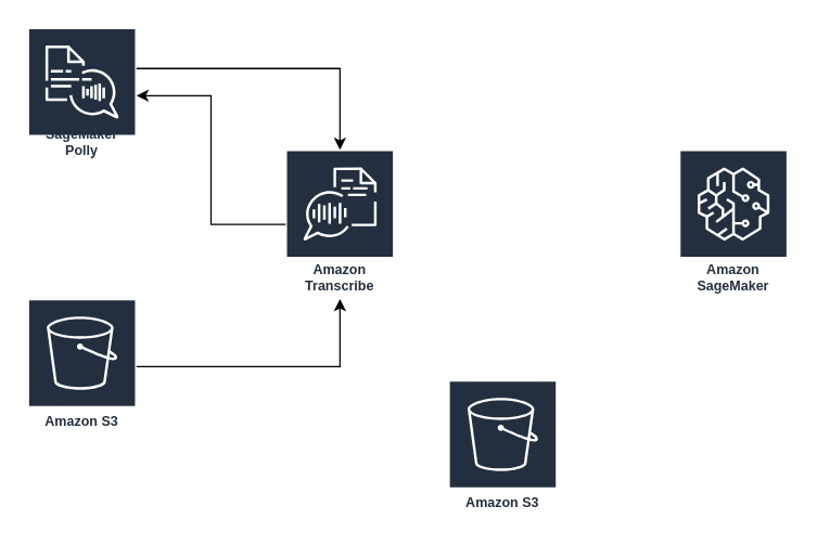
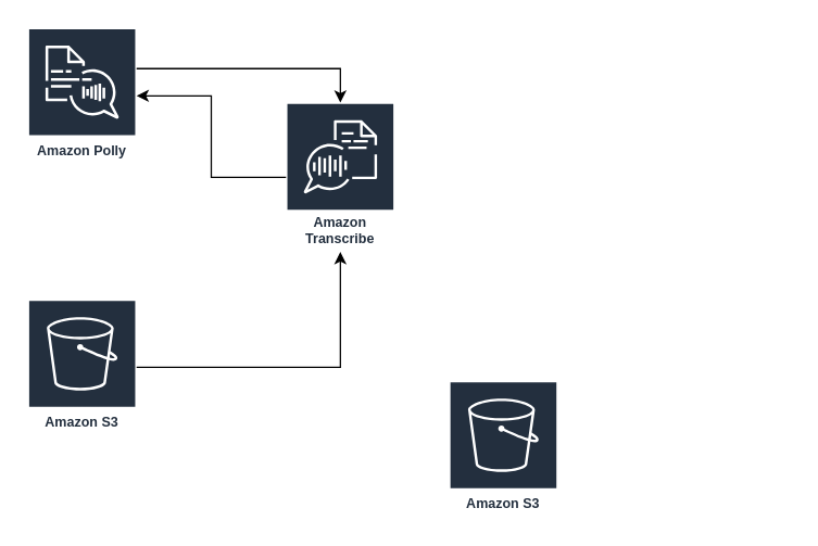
  <mxCell id="0" />
  <mxCell id="1" parent="0" />
- <mxCell id="2" value="Amazon SageMaker" style="sketch=0;outlineConnect=0;fontColor=#232F3E;gradientColor=none;strokeColor=#ffffff;fillColor=#232F3E;dashed=0;verticalLabelPosition=middle;verticalAlign=bottom;align=center;html=1;whiteSpace=wrap;fontSize=10;fontStyle=1;spacing=3;shape=mxgraph.aws4.productIcon;prIcon=mxgraph.aws4.sagemaker;" vertex="1" parent="1"><mxGeometry x="500" y="110" width="80" height="110" as="geometry" /></mxCell>
- <mxCell id="3" value="Amazon Transcribe" style="sketch=0;outlineConnect=0;fontColor=#232F3E;gradientColor=none;strokeColor=#ffffff;fillColor=#232F3E;dashed=0;verticalLabelPosition=middle;verticalAlign=bottom;align=center;html=1;whiteSpace=wrap;fontSize=10;fontStyle=1;spacing=3;shape=mxgraph.aws4.productIcon;prIcon=mxgraph.aws4.transcribe;" vertex="1" parent="1"><mxGeometry x="210" y="110" width="80" height="110" as="geometry" /></mxCell>
+ <mxCell id="3" value="Amazon Transcribe" style="sketch=0;outlineConnect=0;fontColor=#232F3E;gradientColor=none;strokeColor=#ffffff;fillColor=#232F3E;dashed=0;verticalLabelPosition=middle;verticalAlign=bottom;align=center;html=1;whiteSpace=wrap;fontSize=10;fontStyle=1;spacing=3;shape=mxgraph.aws4.productIcon;prIcon=mxgraph.aws4.transcribe;" vertex="1" parent="1"><mxGeometry x="210" y="75" width="80" height="110" as="geometry" /></mxCell>
  <mxCell id="4" value="Amazon S3" style="sketch=0;outlineConnect=0;fontColor=#232F3E;gradientColor=none;strokeColor=#ffffff;fillColor=#232F3E;dashed=0;verticalLabelPosition=middle;verticalAlign=bottom;align=center;html=1;whiteSpace=wrap;fontSize=10;fontStyle=1;spacing=3;shape=mxgraph.aws4.productIcon;prIcon=mxgraph.aws4.s3;" vertex="1" parent="1"><mxGeometry x="20" y="220" width="80" height="100" as="geometry" /></mxCell>
  <mxCell id="5" value="Amazon S3" style="sketch=0;outlineConnect=0;fontColor=#232F3E;gradientColor=none;strokeColor=#ffffff;fillColor=#232F3E;dashed=0;verticalLabelPosition=middle;verticalAlign=bottom;align=center;html=1;whiteSpace=wrap;fontSize=10;fontStyle=1;spacing=3;shape=mxgraph.aws4.productIcon;prIcon=mxgraph.aws4.s3;" vertex="1" parent="1"><mxGeometry x="330" y="280" width="80" height="100" as="geometry" /></mxCell>
- <mxCell id="6" value="SageMaker Polly" style="sketch=0;outlineConnect=0;fontColor=#232F3E;gradientColor=none;strokeColor=#ffffff;fillColor=#232F3E;dashed=0;verticalLabelPosition=middle;verticalAlign=bottom;align=center;html=1;whiteSpace=wrap;fontSize=10;fontStyle=1;spacing=3;shape=mxgraph.aws4.productIcon;prIcon=mxgraph.aws4.polly;" vertex="1" parent="1"><mxGeometry x="20" y="20" width="80" height="100" as="geometry" /></mxCell>
+ <mxCell id="6" value="Amazon Polly" style="sketch=0;outlineConnect=0;fontColor=#232F3E;gradientColor=none;strokeColor=#ffffff;fillColor=#232F3E;dashed=0;verticalLabelPosition=middle;verticalAlign=bottom;align=center;html=1;whiteSpace=wrap;fontSize=10;fontStyle=1;spacing=3;shape=mxgraph.aws4.productIcon;prIcon=mxgraph.aws4.polly;" vertex="1" parent="1"><mxGeometry x="20" y="20" width="80" height="100" as="geometry" /></mxCell>
  <mxCell id="7" value="" style="edgeStyle=segmentEdgeStyle;endArrow=classic;html=1;rounded=0;" edge="1" parent="1" target="3"><mxGeometry width="50" height="50" relative="1" as="geometry"><mxPoint x="100" y="50" as="sourcePoint" /><mxPoint x="150" y="0" as="targetPoint" /></mxGeometry></mxCell>
  <mxCell id="8" value="" style="edgeStyle=segmentEdgeStyle;endArrow=classic;html=1;rounded=0;" edge="1" parent="1" source="4" target="3"><mxGeometry width="50" height="50" relative="1" as="geometry"><mxPoint x="110" y="240" as="sourcePoint" /><mxPoint x="140" y="250" as="targetPoint" /><Array as="points"><mxPoint x="250" y="270" /></Array></mxGeometry></mxCell>
  <mxCell id="9" value="" style="edgeStyle=elbowEdgeStyle;elbow=horizontal;endArrow=classic;html=1;rounded=0;" edge="1" parent="1" source="3" target="6"><mxGeometry width="50" height="50" relative="1" as="geometry"><mxPoint x="250" y="230" as="sourcePoint" /><mxPoint x="300" y="180" as="targetPoint" /></mxGeometry></mxCell>
